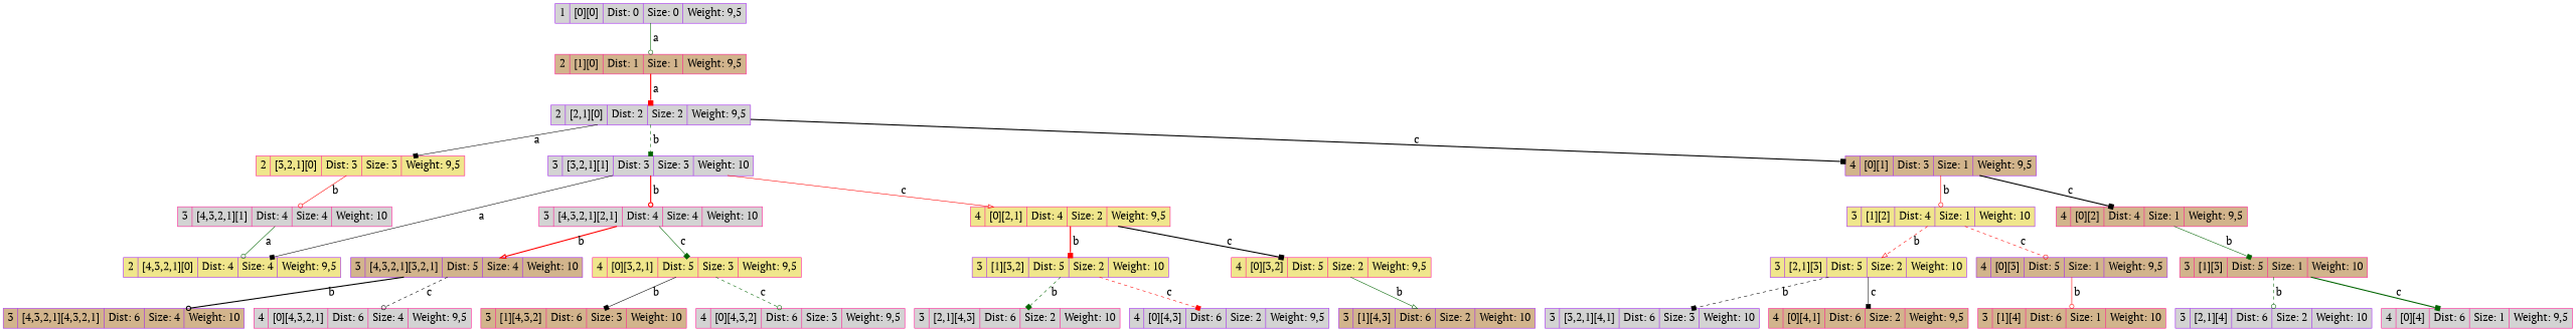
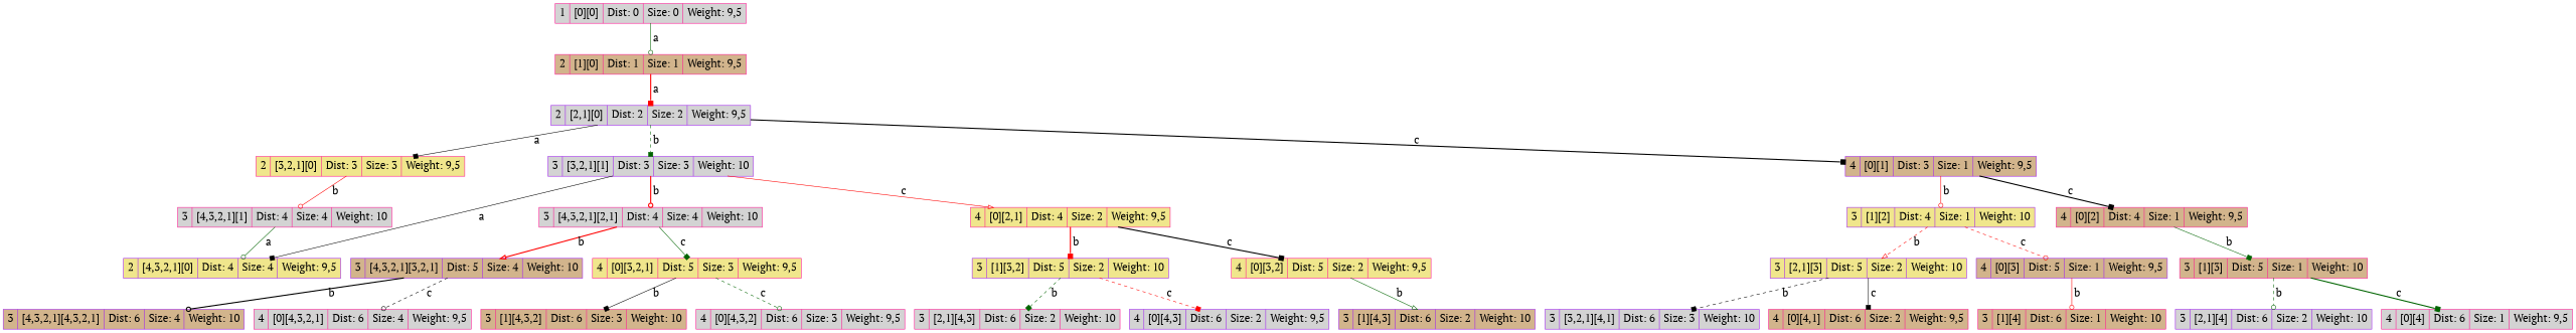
  digraph {
    fontname="PT Serif"
    node [fontname="PT Serif" fontsize=20 shape=record style=filled fillcolor=lightgrey color=deeppink]
    edge [fontname="PT Serif" fontsize=20 color=red style=solid arrowhead=box]
-   n1 [label="1 | [0][0] | Dist: 0 | Size: 0 | Weight: 9,5" color=purple]
+   n1 [label="1 | [0][0] | Dist: 0 | Size: 0 | Weight: 9,5"]
    n2 [label="2 | [1][0] | Dist: 1 | Size: 1 | Weight: 9,5" fillcolor=tan]
    n3 [label="2 | [2,1][0] | Dist: 2 | Size: 2 | Weight: 9,5" color=purple]
    n4 [label="2 | [3,2,1][0] | Dist: 3 | Size: 3 | Weight: 9,5" fillcolor=khaki]
    n5 [label="3 | [3,2,1][1] | Dist: 3 | Size: 3 | Weight: 10" color=purple]
    n6 [label="4 | [0][1] | Dist: 3 | Size: 1 | Weight: 9,5" fillcolor=tan color=purple]
    n7 [label="3 | [4,3,2,1][1] | Dist: 4 | Size: 4 | Weight: 10"]
    n8 [label="2 | [4,3,2,1][0] | Dist: 4 | Size: 4 | Weight: 9,5" fillcolor=khaki color=purple]
    n9 [label="3 | [4,3,2,1][2,1] | Dist: 4 | Size: 4 | Weight: 10"]
    n10 [label="4 | [0][2,1] | Dist: 4 | Size: 2 | Weight: 9,5" fillcolor=khaki]
    n11 [label="3 | [1][2] | Dist: 4 | Size: 1 | Weight: 10" fillcolor=khaki color=purple]
    n12 [label="4 | [0][2] | Dist: 4 | Size: 1 | Weight: 9,5" fillcolor=tan]
    n13 [label="3 | [4,3,2,1][3,2,1] | Dist: 5 | Size: 4 | Weight: 10" fillcolor=tan color=purple]
    n14 [label="4 | [0][3,2,1] | Dist: 5 | Size: 3 | Weight: 9,5" fillcolor=khaki]
    n15 [label="3 | [1][3,2] | Dist: 5 | Size: 2 | Weight: 10" fillcolor=khaki color=purple]
    n16 [label="4 | [0][3,2] | Dist: 5 | Size: 2 | Weight: 9,5" fillcolor=khaki]
    n17 [fillcolor=tan label="3 | [4,3,2,1][4,3,2,1] | Dist: 6 | Size: 4 | Weight: 10" color=purple]
    n18 [label="4 | [0][4,3,2,1] | Dist: 6 | Size: 4 | Weight: 9,5"]
    n19 [fillcolor=tan label="3 | [1][4,3,2] | Dist: 6 | Size: 3 | Weight: 10"]
    n20 [label="4 | [0][4,3,2] | Dist: 6 | Size: 3 | Weight: 9,5"]
    n21 [label="3 | [2,1][3] | Dist: 5 | Size: 2 | Weight: 10" fillcolor=khaki color=purple]
    n22 [label="4 | [0][3] | Dist: 5 | Size: 1 | Weight: 9,5" fillcolor=tan color=purple]
    n23 [label="3 | [1][3] | Dist: 5 | Size: 1 | Weight: 10" fillcolor=tan]
    n24 [label="3 | [3,2,1][4,1] | Dist: 6 | Size: 3 | Weight: 10" color=purple]
    n25 [fillcolor=tan label="4 | [0][4,1] | Dist: 6 | Size: 2 | Weight: 9,5"]
    n26 [fillcolor=tan label="3 | [1][4] | Dist: 6 | Size: 1 | Weight: 10"]
    n27 [label="3 | [2,1][4] | Dist: 6 | Size: 2 | Weight: 10" color=purple]
    n28 [label="4 | [0][4] | Dist: 6 | Size: 1 | Weight: 9,5"]
    n29 [label="3 | [2,1][4,3] | Dist: 6 | Size: 2 | Weight: 10"]
    n30 [label="4 | [0][4,3] | Dist: 6 | Size: 2 | Weight: 9,5" color=purple]
    n31 [fillcolor=tan label="3 | [1][4,3] | Dist: 6 | Size: 2 | Weight: 10" color=purple]
    n1 -> n2 [label=" a" color=darkgreen arrowhead=odot]
    n2 -> n3 [label=" a" style=bold]
    n3 -> n4 [label=" a" color=black]
    n3 -> n5 [label=" b" color=darkgreen style=dashed]
    n3 -> n6 [label=" c" color=black style=bold]
    n4 -> n7 [label=" b" arrowhead=odot]
    n5 -> n8 [label=" a" color=black]
    n5 -> n9 [label=" b" style=bold arrowhead=odot]
    n5 -> n10 [label=" c" arrowhead=onormal]
    n6 -> n11 [label=" b" arrowhead=odot]
    n6 -> n12 [label=" c" color=black style=bold]
    n7 -> n8 [label=" a" color=darkgreen arrowhead=odot]
    n9 -> n13 [label=" b" style=bold arrowhead=onormal]
    n9 -> n14 [label=" c" color=darkgreen]
    n10 -> n15 [label=" b" style=bold]
    n10 -> n16 [label=" c" color=black style=bold]
    n11 -> n21 [label=" b" style=dashed arrowhead=onormal]
    n11 -> n22 [label=" c" style=dashed arrowhead=odot]
    n12 -> n23 [label=" b" color=darkgreen]
    n13 -> n17 [label=" b" color=black style=bold arrowhead=odot]
    n13 -> n18 [label=" c" color=black style=dashed arrowhead=odot]
    n14 -> n19 [label=" b" color=black]
    n14 -> n20 [label=" c" color=darkgreen style=dashed arrowhead=odot]
    n15 -> n29 [label=" b" color=darkgreen style=dashed]
    n15 -> n30 [label=" c" style=dashed]
    n16 -> n31 [label=" b" color=darkgreen arrowhead=onormal]
    n21 -> n24 [label=" b" color=black style=dashed]
    n21 -> n25 [label=" c" color=black]
    n22 -> n26 [label=" b" arrowhead=odot]
    n23 -> n27 [label=" b" color=darkgreen style=dashed arrowhead=odot]
    n23 -> n28 [label=" c" color=darkgreen style=bold]
  }
